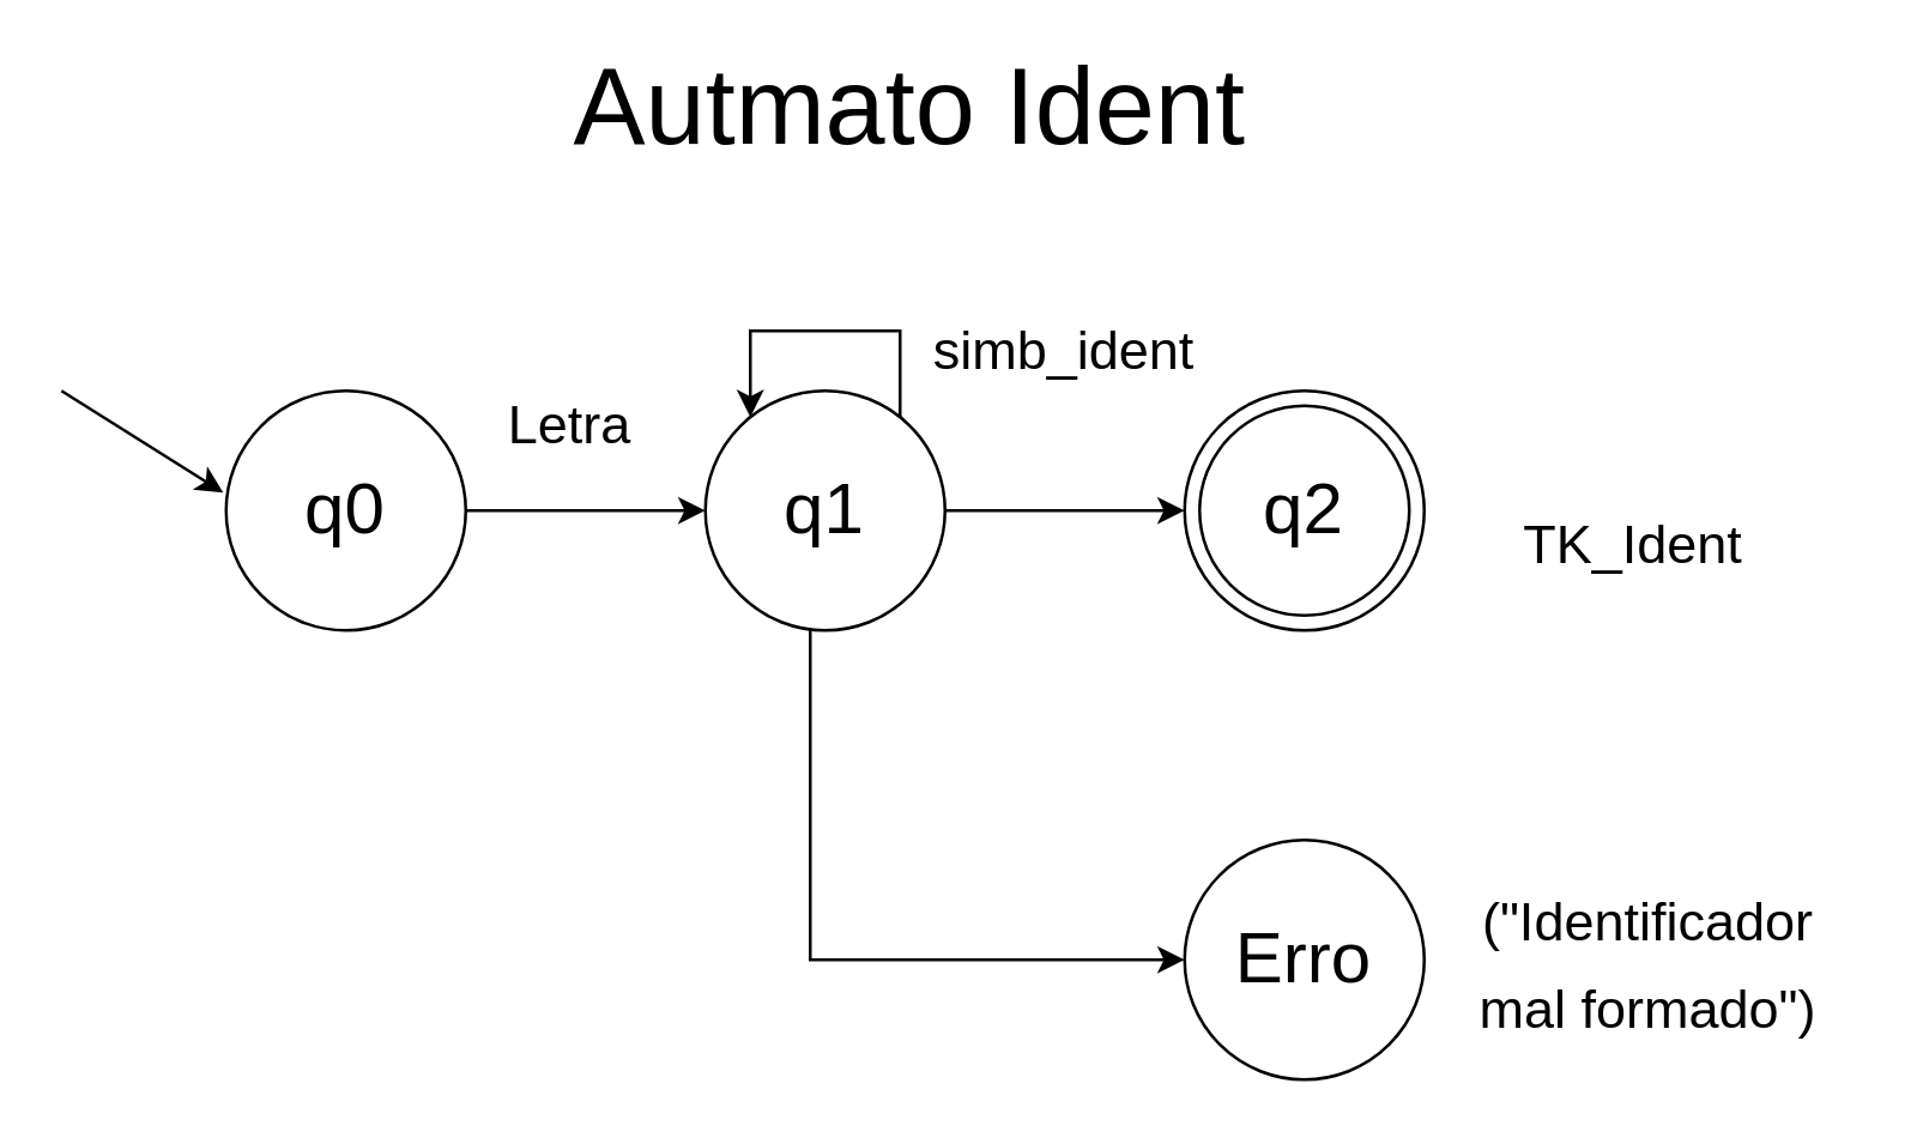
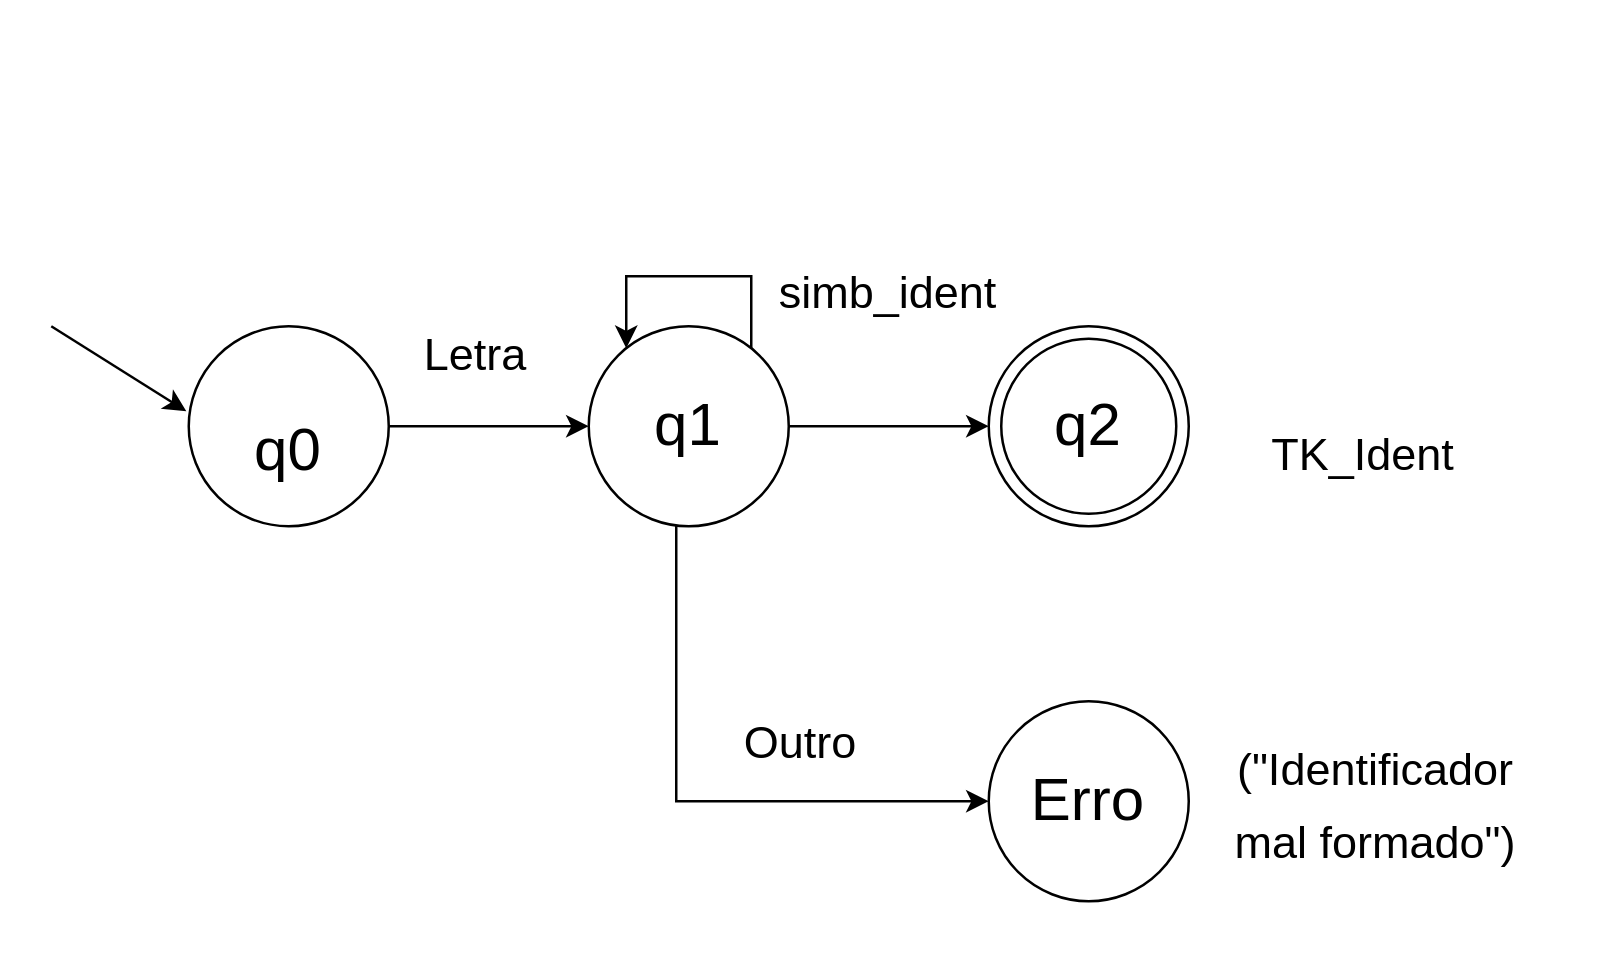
  <mxCell id="0" />
  <mxCell id="1" parent="0" />
  <mxCell id="2" value="" style="edgeStyle=orthogonalEdgeStyle;rounded=0;orthogonalLoop=1;jettySize=auto;html=1;" parent="1" source="3" target="7" edge="1"><mxGeometry relative="1" as="geometry" /></mxCell>
  <mxCell id="3" value="" style="ellipse;whiteSpace=wrap;html=1;aspect=fixed;" parent="1" vertex="1"><mxGeometry x="75" y="130" width="80" height="80" as="geometry" /></mxCell>
  <mxCell id="4" value="" style="edgeStyle=orthogonalEdgeStyle;rounded=0;orthogonalLoop=1;jettySize=auto;html=1;fontSize=24;" parent="1" source="7" target="11" edge="1"><mxGeometry relative="1" as="geometry" /></mxCell>
  <mxCell id="5" value="" style="edgeStyle=orthogonalEdgeStyle;rounded=0;orthogonalLoop=1;jettySize=auto;html=1;fontSize=24;" parent="1" source="7" target="13" edge="1"><mxGeometry relative="1" as="geometry"><Array as="points"><mxPoint x="270" y="320" /></Array></mxGeometry></mxCell>
  <mxCell id="6" style="edgeStyle=orthogonalEdgeStyle;rounded=0;orthogonalLoop=1;jettySize=auto;html=1;exitX=1;exitY=0;exitDx=0;exitDy=0;fontSize=18;" parent="1" source="7" target="7" edge="1"><mxGeometry relative="1" as="geometry"><mxPoint x="250" y="120" as="targetPoint" /><Array as="points"><mxPoint x="300" y="142" /><mxPoint x="300" y="110" /><mxPoint x="250" y="110" /></Array></mxGeometry></mxCell>
  <mxCell id="7" value="" style="ellipse;whiteSpace=wrap;html=1;aspect=fixed;" parent="1" vertex="1"><mxGeometry x="235" y="130" width="80" height="80" as="geometry" /></mxCell>
  <mxCell id="8" value="" style="endArrow=classic;html=1;rounded=0;entryX=-0.012;entryY=0.425;entryDx=0;entryDy=0;entryPerimeter=0;" parent="1" target="3" edge="1"><mxGeometry width="50" height="50" relative="1" as="geometry"><mxPoint x="20" y="130" as="sourcePoint" /><mxPoint x="70" y="160" as="targetPoint" /></mxGeometry></mxCell>
- <mxCell id="9" value="&lt;font style=&quot;font-size: 36px;&quot;&gt;Autmato Ident&lt;/font&gt;" style="text;html=1;strokeColor=none;fillColor=none;align=center;verticalAlign=middle;whiteSpace=wrap;rounded=0;" parent="1" vertex="1"><mxGeometry x="86" y="20" width="435" height="30" as="geometry" /></mxCell>
- <mxCell id="10" value="&lt;font style=&quot;font-size: 24px;&quot;&gt;q0&lt;/font&gt;" style="text;html=1;strokeColor=none;fillColor=none;align=center;verticalAlign=middle;whiteSpace=wrap;rounded=0;" parent="1" vertex="1"><mxGeometry x="85" y="155" width="60" height="30" as="geometry" /></mxCell>
+ <mxCell id="10" value="&lt;font style=&quot;font-size: 24px;&quot;&gt;q0&lt;/font&gt;" style="text;html=1;strokeColor=none;fillColor=none;align=center;verticalAlign=middle;whiteSpace=wrap;rounded=0;" parent="1" vertex="1"><mxGeometry x="85" y="165" width="60" height="30" as="geometry" /></mxCell>
  <mxCell id="11" value="" style="ellipse;whiteSpace=wrap;html=1;aspect=fixed;" parent="1" vertex="1"><mxGeometry x="395" y="130" width="80" height="80" as="geometry" /></mxCell>
  <mxCell id="12" value="&lt;font style=&quot;font-size: 24px;&quot;&gt;q1&lt;/font&gt;" style="text;html=1;strokeColor=none;fillColor=none;align=center;verticalAlign=middle;whiteSpace=wrap;rounded=0;" parent="1" vertex="1"><mxGeometry x="245" y="155" width="60" height="30" as="geometry" /></mxCell>
  <mxCell id="13" value="" style="ellipse;whiteSpace=wrap;html=1;aspect=fixed;" parent="1" vertex="1"><mxGeometry x="395" y="280" width="80" height="80" as="geometry" /></mxCell>
  <mxCell id="14" value="&lt;font style=&quot;font-size: 24px;&quot;&gt;Erro&lt;/font&gt;" style="text;html=1;strokeColor=none;fillColor=none;align=center;verticalAlign=middle;whiteSpace=wrap;rounded=0;" parent="1" vertex="1"><mxGeometry x="405" y="305" width="60" height="30" as="geometry" /></mxCell>
  <mxCell id="15" value="&lt;font style=&quot;font-size: 18px;&quot;&gt;simb_ident&lt;/font&gt;" style="text;html=1;strokeColor=none;fillColor=none;align=center;verticalAlign=middle;whiteSpace=wrap;rounded=0;fontSize=24;" parent="1" vertex="1"><mxGeometry x="325" y="80" width="60" height="70" as="geometry" /></mxCell>
+ <mxCell id="16" value="&lt;font style=&quot;font-size: 18px;&quot;&gt;Outro&lt;/font&gt;" style="text;html=1;strokeColor=none;fillColor=none;align=center;verticalAlign=middle;whiteSpace=wrap;rounded=0;fontSize=24;" parent="1" vertex="1"><mxGeometry x="290" y="280" width="60" height="30" as="geometry" /></mxCell>
  <mxCell id="17" value="" style="ellipse;whiteSpace=wrap;html=1;aspect=fixed;" parent="1" vertex="1"><mxGeometry x="400" y="135" width="70" height="70" as="geometry" /></mxCell>
  <mxCell id="18" value="&lt;font style=&quot;font-size: 18px;&quot;&gt;Letra&lt;/font&gt;" style="text;html=1;strokeColor=none;fillColor=none;align=center;verticalAlign=middle;whiteSpace=wrap;rounded=0;fontSize=24;" parent="1" vertex="1"><mxGeometry x="160" y="125" width="60" height="30" as="geometry" /></mxCell>
  <mxCell id="19" value="&lt;font style=&quot;font-size: 24px;&quot;&gt;q2&lt;/font&gt;" style="text;html=1;strokeColor=none;fillColor=none;align=center;verticalAlign=middle;whiteSpace=wrap;rounded=0;" parent="1" vertex="1"><mxGeometry x="405" y="155" width="60" height="30" as="geometry" /></mxCell>
  <mxCell id="20" value="&lt;span style=&quot;font-size: 18px;&quot;&gt;(&quot;Identificador mal formado&quot;)&lt;/span&gt;" style="text;html=1;strokeColor=none;fillColor=none;align=center;verticalAlign=middle;whiteSpace=wrap;rounded=0;fontSize=24;" parent="1" vertex="1"><mxGeometry x="480" y="295" width="140" height="50" as="geometry" /></mxCell>
  <mxCell id="21" value="&lt;span style=&quot;font-size: 18px;&quot;&gt;TK_Ident&lt;/span&gt;" style="text;html=1;strokeColor=none;fillColor=none;align=center;verticalAlign=middle;whiteSpace=wrap;rounded=0;fontSize=24;" parent="1" vertex="1"><mxGeometry x="475" y="155" width="140" height="50" as="geometry" /></mxCell>
